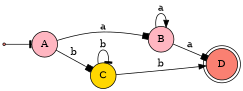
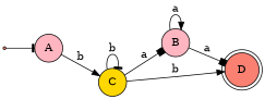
  digraph {
    rankdir=LR
    node [fillcolor=lightpink shape=circle style=filled]
    edge [arrowhead=normal]
    A
    B
    C [fillcolor=gold]
    D [fillcolor=salmon shape=doublecircle]
    start [fillcolor=salmon shape=point]
-   A -> B [arrowhead=box label=a]
-   A -> C [arrowhead=box label=b]
+   C -> B [arrowhead=box label=a]
+   A -> C [label=b]
    B -> B [label=a]
    B -> D [arrowhead=box label=a]
    C -> C [arrowhead=tee label=b]
    C -> D [label=b]
    start -> A [arrowhead=tee]
  }
